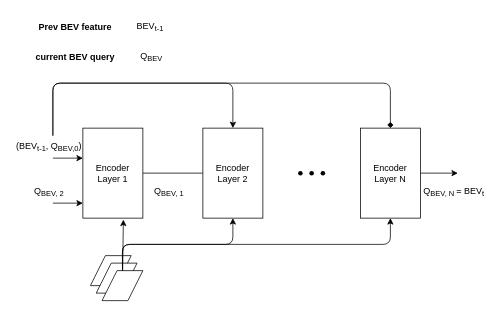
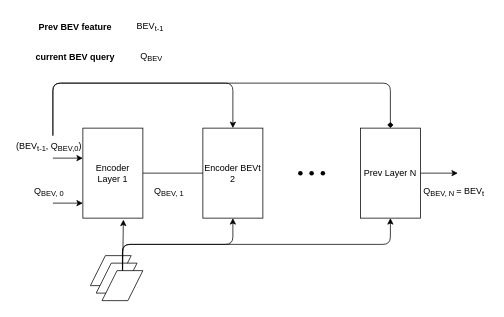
  <mxCell id="0" />
  <mxCell id="1" parent="0" />
  <mxCell id="2" value="" style="edgeStyle=none;html=1;endArrow=none;" parent="1" source="3" target="4" edge="1"><mxGeometry relative="1" as="geometry" /></mxCell>
  <mxCell id="3" value="Encoder Layer 1" style="html=1;whiteSpace=wrap;" parent="1" vertex="1"><mxGeometry x="110" y="170" width="80" height="120" as="geometry" /></mxCell>
- <mxCell id="4" value="Encoder Layer 2" style="html=1;whiteSpace=wrap;" parent="1" vertex="1"><mxGeometry x="270" y="170" width="80" height="120" as="geometry" /></mxCell>
+ <mxCell id="4" value="Encoder BEVt 2" style="html=1;whiteSpace=wrap;" parent="1" vertex="1"><mxGeometry x="270" y="170" width="80" height="120" as="geometry" /></mxCell>
  <mxCell id="5" value="" style="edgeStyle=none;html=1;" parent="1" source="6" edge="1"><mxGeometry relative="1" as="geometry"><mxPoint x="610" y="230" as="targetPoint" /></mxGeometry></mxCell>
- <mxCell id="6" value="Encoder Layer N" style="html=1;whiteSpace=wrap;" parent="1" vertex="1"><mxGeometry x="480" y="170" width="80" height="120" as="geometry" /></mxCell>
+ <mxCell id="6" value="Prev Layer N" style="html=1;whiteSpace=wrap;" parent="1" vertex="1"><mxGeometry x="480" y="170" width="80" height="120" as="geometry" /></mxCell>
  <mxCell id="7" value="Prev BEV feature" style="text;html=1;align=center;verticalAlign=middle;whiteSpace=wrap;rounded=0;fontStyle=1" parent="1" vertex="1"><mxGeometry x="45" y="20" width="110" height="30" as="geometry" /></mxCell>
  <mxCell id="8" value="current BEV query" style="text;html=1;align=center;verticalAlign=middle;whiteSpace=wrap;rounded=0;fontStyle=1" parent="1" vertex="1"><mxGeometry x="45" y="60" width="110" height="30" as="geometry" /></mxCell>
  <mxCell id="9" value="BEV&lt;sub&gt;t-1&lt;/sub&gt;" style="text;html=1;align=center;verticalAlign=middle;whiteSpace=wrap;rounded=0;" parent="1" vertex="1"><mxGeometry x="145" y="20" width="110" height="30" as="geometry" /></mxCell>
  <mxCell id="10" value="&amp;nbsp;Q&lt;sub&gt;BEV&lt;/sub&gt;" style="text;html=1;align=center;verticalAlign=middle;whiteSpace=wrap;rounded=0;" parent="1" vertex="1"><mxGeometry x="155" y="60" width="90" height="30" as="geometry" /></mxCell>
  <mxCell id="11" value="" style="shape=waypoint;sketch=0;size=6;pointerEvents=1;points=[];fillColor=default;resizable=0;rotatable=0;perimeter=centerPerimeter;snapToPoint=1;" parent="1" vertex="1"><mxGeometry x="390" y="220" width="20" height="20" as="geometry" /></mxCell>
  <mxCell id="12" value="" style="shape=waypoint;sketch=0;size=6;pointerEvents=1;points=[];fillColor=default;resizable=0;rotatable=0;perimeter=centerPerimeter;snapToPoint=1;" parent="1" vertex="1"><mxGeometry x="405" y="220" width="20" height="20" as="geometry" /></mxCell>
  <mxCell id="13" value="" style="shape=waypoint;sketch=0;size=6;pointerEvents=1;points=[];fillColor=default;resizable=0;rotatable=0;perimeter=centerPerimeter;snapToPoint=1;" parent="1" vertex="1"><mxGeometry x="420" y="220" width="20" height="20" as="geometry" /></mxCell>
  <mxCell id="14" style="edgeStyle=orthogonalEdgeStyle;html=1;entryX=0.5;entryY=0;entryDx=0;entryDy=0;" parent="1" source="16" target="4" edge="1"><mxGeometry relative="1" as="geometry"><Array as="points"><mxPoint x="70" y="110" /><mxPoint x="310" y="110" /></Array></mxGeometry></mxCell>
  <mxCell id="15" style="edgeStyle=orthogonalEdgeStyle;html=1;entryX=0.5;entryY=0;entryDx=0;entryDy=0;endArrow=diamond;" parent="1" source="16" target="6" edge="1"><mxGeometry relative="1" as="geometry"><Array as="points"><mxPoint x="70" y="110" /><mxPoint x="520" y="110" /></Array></mxGeometry></mxCell>
  <mxCell id="16" value="(BEV&lt;sub&gt;t-1&lt;/sub&gt;, Q&lt;sub&gt;BEV,0&lt;/sub&gt;)" style="text;html=1;align=center;verticalAlign=middle;whiteSpace=wrap;rounded=0;" parent="1" vertex="1"><mxGeometry x="20" y="180" width="90" height="30" as="geometry" /></mxCell>
- <mxCell id="17" value="Q&lt;sub&gt;BEV, 2&lt;/sub&gt;" style="text;html=1;align=center;verticalAlign=middle;whiteSpace=wrap;rounded=0;" parent="1" vertex="1"><mxGeometry x="20" y="240" width="90" height="30" as="geometry" /></mxCell>
+ <mxCell id="17" value="Q&lt;sub&gt;BEV, 0&lt;/sub&gt;" style="text;html=1;align=center;verticalAlign=middle;whiteSpace=wrap;rounded=0;" parent="1" vertex="1"><mxGeometry x="20" y="240" width="90" height="30" as="geometry" /></mxCell>
  <mxCell id="18" value="Q&lt;sub&gt;BEV, 1&lt;/sub&gt;" style="text;html=1;align=center;verticalAlign=middle;whiteSpace=wrap;rounded=0;" parent="1" vertex="1"><mxGeometry x="180" y="240" width="90" height="30" as="geometry" /></mxCell>
  <mxCell id="19" value="Q&lt;sub&gt;BEV, N &lt;/sub&gt;= BEV&lt;sub&gt;t&lt;/sub&gt;" style="text;html=1;align=center;verticalAlign=middle;whiteSpace=wrap;rounded=0;" parent="1" vertex="1"><mxGeometry x="560" y="240" width="90" height="30" as="geometry" /></mxCell>
  <mxCell id="20" value="" style="endArrow=classic;html=1;" parent="1" edge="1"><mxGeometry width="50" height="50" relative="1" as="geometry"><mxPoint x="70" y="210" as="sourcePoint" /><mxPoint x="110" y="210" as="targetPoint" /></mxGeometry></mxCell>
  <mxCell id="21" value="" style="endArrow=classic;html=1;" parent="1" edge="1"><mxGeometry width="50" height="50" relative="1" as="geometry"><mxPoint x="70" y="270" as="sourcePoint" /><mxPoint x="110" y="270" as="targetPoint" /></mxGeometry></mxCell>
  <mxCell id="22" value="" style="group" vertex="1" connectable="0" parent="1"><mxGeometry x="120" y="340" width="70" height="60" as="geometry" /></mxCell>
  <mxCell id="23" value="" style="shape=parallelogram;perimeter=parallelogramPerimeter;whiteSpace=wrap;html=1;fixedSize=1;" vertex="1" parent="22"><mxGeometry width="54.444" height="40" as="geometry" /></mxCell>
  <mxCell id="24" value="" style="shape=parallelogram;perimeter=parallelogramPerimeter;whiteSpace=wrap;html=1;fixedSize=1;" vertex="1" parent="22"><mxGeometry x="7.778" y="10" width="54.444" height="40" as="geometry" /></mxCell>
  <mxCell id="25" value="" style="shape=parallelogram;perimeter=parallelogramPerimeter;whiteSpace=wrap;html=1;fixedSize=1;" vertex="1" parent="22"><mxGeometry x="15.556" y="20" width="54.444" height="40" as="geometry" /></mxCell>
  <mxCell id="26" style="edgeStyle=none;html=1;entryX=0.675;entryY=1.017;entryDx=0;entryDy=0;entryPerimeter=0;" edge="1" parent="1" source="25" target="3"><mxGeometry relative="1" as="geometry" /></mxCell>
  <mxCell id="27" style="edgeStyle=elbowEdgeStyle;elbow=vertical;html=1;entryX=0.5;entryY=1;entryDx=0;entryDy=0;" edge="1" parent="1" source="25" target="4"><mxGeometry relative="1" as="geometry" /></mxCell>
  <mxCell id="28" style="edgeStyle=elbowEdgeStyle;elbow=vertical;html=1;entryX=0.5;entryY=1;entryDx=0;entryDy=0;" edge="1" parent="1" source="25" target="6"><mxGeometry relative="1" as="geometry" /></mxCell>
